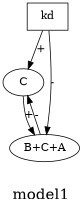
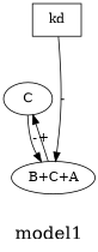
  digraph {
    fontsize=20
    label=model1
    node [shape=ellipse]
    C
    "B+C+A"
    kd [shape=box]
-   C -> "B+C+A" [label="+"]
-   "B+C+A" -> C [label="-"]
-   kd -> C [label="+"]
+   C -> "B+C+A" [label="-"]
+   "B+C+A" -> C [label="+"]
    kd -> "B+C+A" [label="-"]
  }
